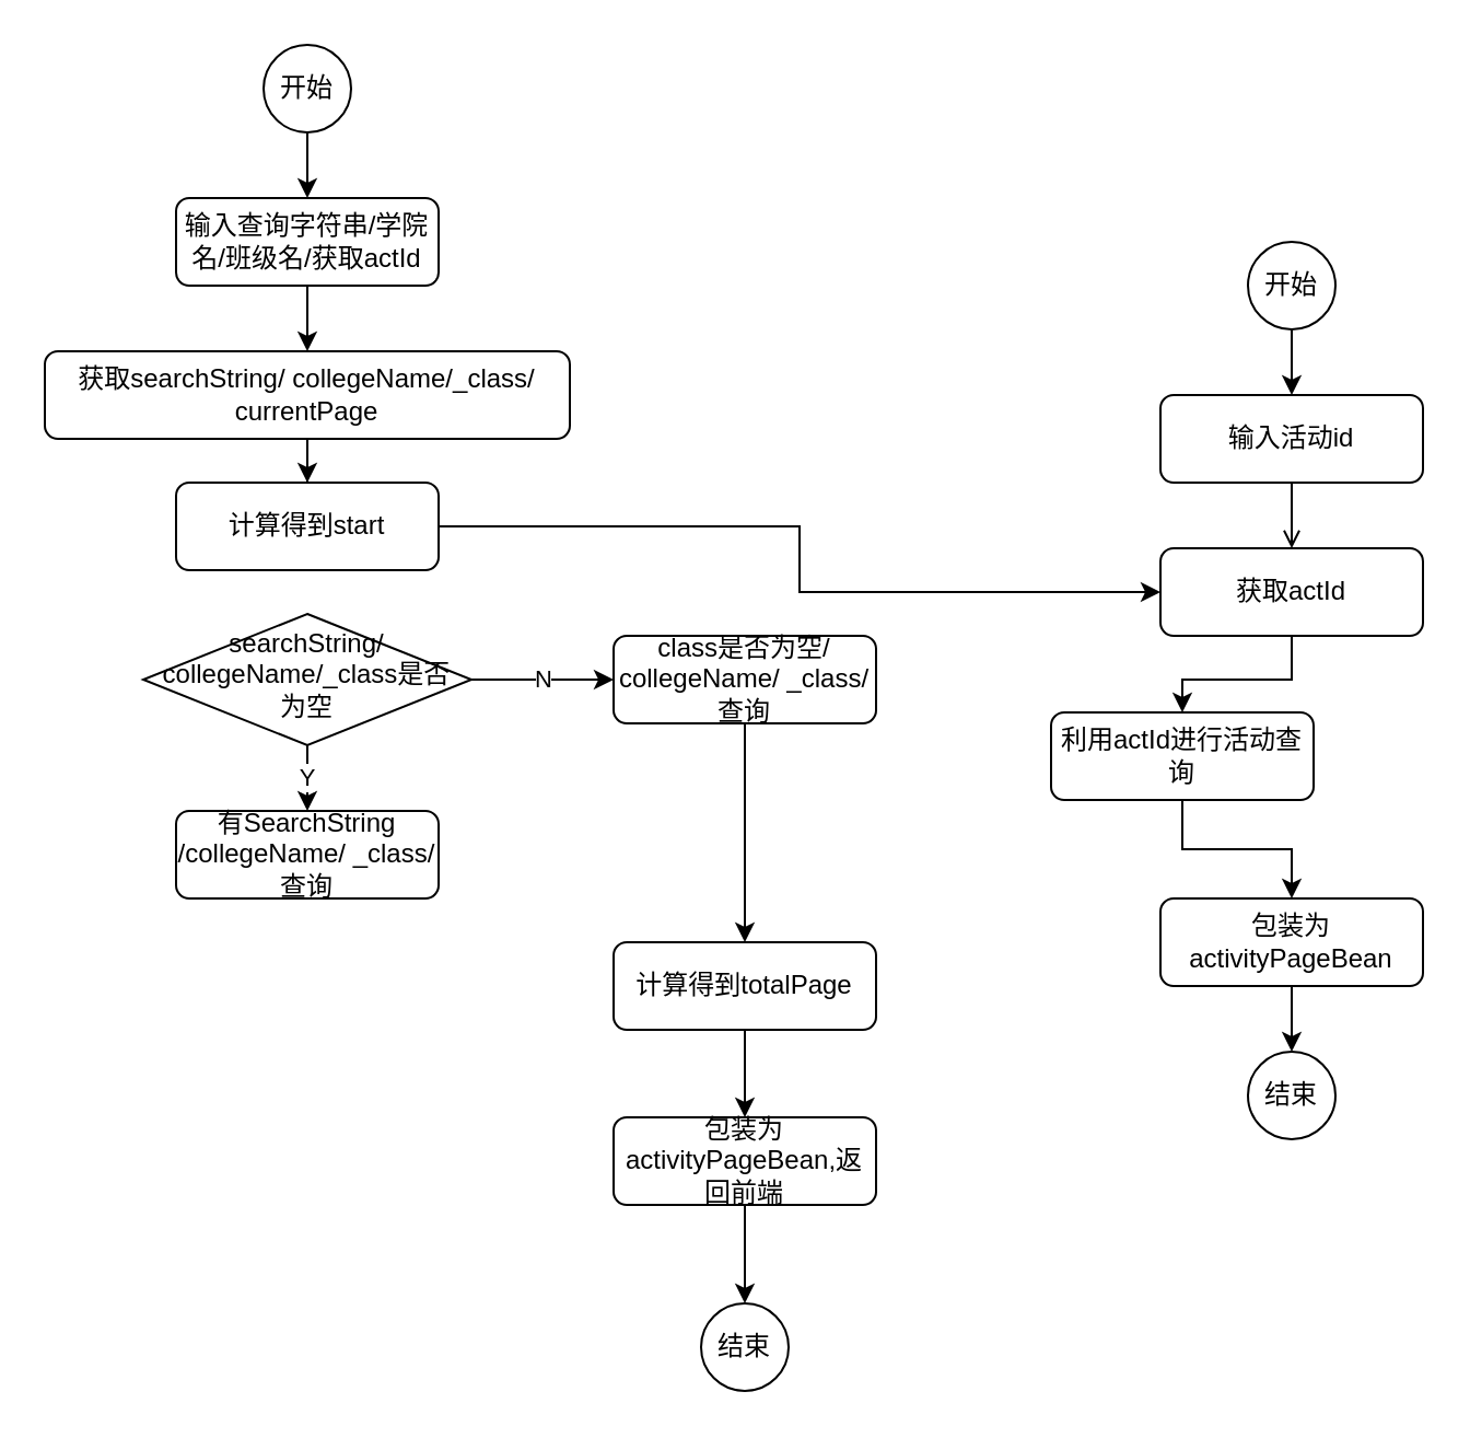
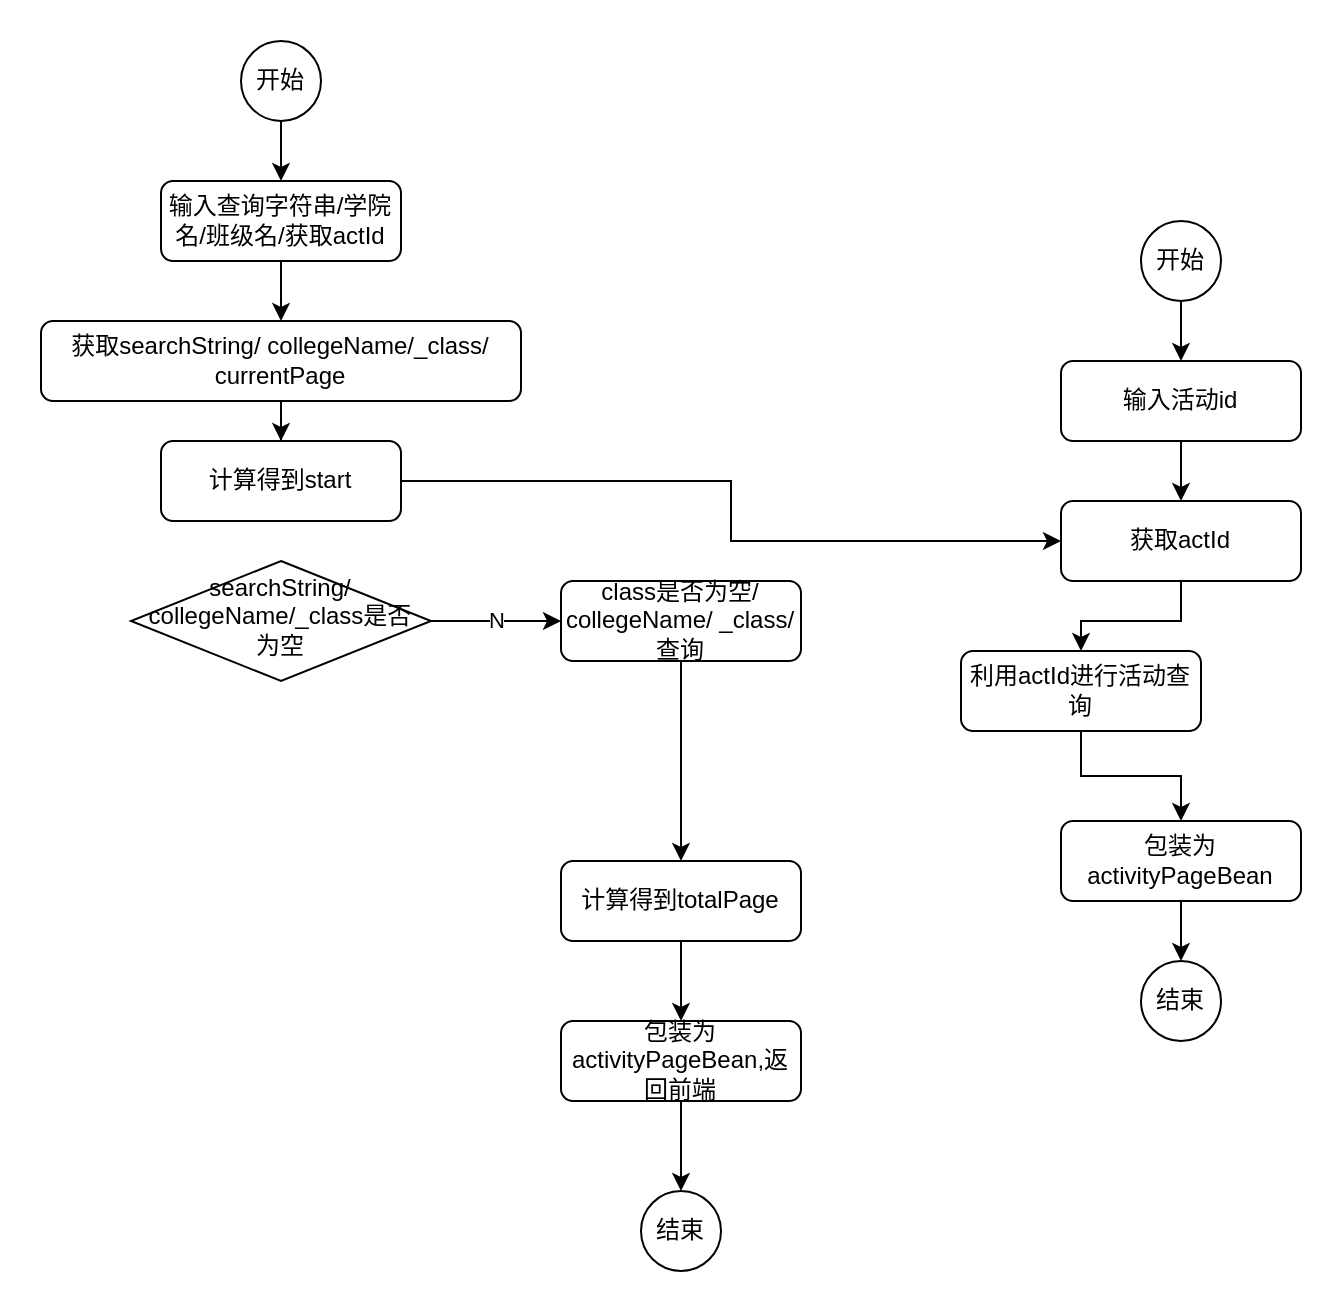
  <mxCell id="0" />
  <mxCell id="1" parent="0" />
  <mxCell id="2" style="edgeStyle=orthogonalEdgeStyle;rounded=0;orthogonalLoop=1;jettySize=auto;html=1;" parent="1" source="3" target="10" edge="1"><mxGeometry relative="1" as="geometry" /></mxCell>
  <mxCell id="3" value="获取searchString/ collegeName/_class/ currentPage" style="rounded=1;whiteSpace=wrap;html=1;fontSize=12;glass=0;strokeWidth=1;shadow=0;" parent="1" vertex="1"><mxGeometry x="20" y="160" width="240" height="40" as="geometry" /></mxCell>
  <mxCell id="4" value="N" style="edgeStyle=orthogonalEdgeStyle;rounded=0;orthogonalLoop=1;jettySize=auto;html=1;entryX=0;entryY=0.5;entryDx=0;entryDy=0;" parent="1" source="6" target="8" edge="1"><mxGeometry relative="1" as="geometry" /></mxCell>
- <mxCell id="5" value="Y" style="edgeStyle=orthogonalEdgeStyle;rounded=0;orthogonalLoop=1;jettySize=auto;html=1;entryX=0.5;entryY=0;entryDx=0;entryDy=0;" parent="1" source="6" target="11" edge="1"><mxGeometry relative="1" as="geometry"><mxPoint x="140" y="400" as="targetPoint" /></mxGeometry></mxCell>
  <mxCell id="6" value="searchString/ collegeName/_class是否为空" style="rhombus;whiteSpace=wrap;html=1;shadow=0;fontFamily=Helvetica;fontSize=12;align=center;strokeWidth=1;spacing=6;spacingTop=-4;" parent="1" vertex="1"><mxGeometry x="65" y="280" width="150" height="60" as="geometry" /></mxCell>
  <mxCell id="7" style="edgeStyle=orthogonalEdgeStyle;rounded=0;orthogonalLoop=1;jettySize=auto;html=1;" parent="1" source="8" target="15" edge="1"><mxGeometry relative="1" as="geometry" /></mxCell>
  <mxCell id="8" value="class是否为空/ collegeName/ _class/&lt;br&gt;查询" style="rounded=1;whiteSpace=wrap;html=1;fontSize=12;glass=0;strokeWidth=1;shadow=0;" parent="1" vertex="1"><mxGeometry x="280" y="290" width="120" height="40" as="geometry" /></mxCell>
  <mxCell id="9" style="edgeStyle=orthogonalEdgeStyle;rounded=0;orthogonalLoop=1;jettySize=auto;html=1;" parent="1" source="10" target="21" edge="1"><mxGeometry relative="1" as="geometry" /></mxCell>
  <mxCell id="10" value="计算得到start" style="rounded=1;whiteSpace=wrap;html=1;fontSize=12;glass=0;strokeWidth=1;shadow=0;" parent="1" vertex="1"><mxGeometry x="80" y="220" width="120" height="40" as="geometry" /></mxCell>
- <mxCell id="11" value="有SearchString /collegeName/ _class/&lt;br&gt;查询" style="rounded=1;whiteSpace=wrap;html=1;fontSize=12;glass=0;strokeWidth=1;shadow=0;" parent="1" vertex="1"><mxGeometry x="80" y="370" width="120" height="40" as="geometry" /></mxCell>
  <mxCell id="12" style="edgeStyle=orthogonalEdgeStyle;rounded=0;orthogonalLoop=1;jettySize=auto;html=1;entryX=0.5;entryY=0;entryDx=0;entryDy=0;" parent="1" source="13" target="3" edge="1"><mxGeometry relative="1" as="geometry" /></mxCell>
  <mxCell id="13" value="输入查询字符串/学院名/班级名/获取actId" style="rounded=1;whiteSpace=wrap;html=1;fontSize=12;glass=0;strokeWidth=1;shadow=0;" parent="1" vertex="1"><mxGeometry x="80" y="90" width="120" height="40" as="geometry" /></mxCell>
  <mxCell id="14" style="edgeStyle=orthogonalEdgeStyle;rounded=0;orthogonalLoop=1;jettySize=auto;html=1;entryX=0.5;entryY=0;entryDx=0;entryDy=0;" parent="1" source="15" target="17" edge="1"><mxGeometry relative="1" as="geometry" /></mxCell>
  <mxCell id="15" value="计算得到totalPage" style="rounded=1;whiteSpace=wrap;html=1;fontSize=12;glass=0;strokeWidth=1;shadow=0;" parent="1" vertex="1"><mxGeometry x="280" y="430" width="120" height="40" as="geometry" /></mxCell>
  <mxCell id="16" style="edgeStyle=orthogonalEdgeStyle;rounded=0;orthogonalLoop=1;jettySize=auto;html=1;entryX=0.5;entryY=0;entryDx=0;entryDy=0;" edge="1" parent="1" source="17" target="28"><mxGeometry relative="1" as="geometry" /></mxCell>
  <mxCell id="17" value="包装为activityPageBean,返回前端" style="rounded=1;whiteSpace=wrap;html=1;fontSize=12;glass=0;strokeWidth=1;shadow=0;" parent="1" vertex="1"><mxGeometry x="280" y="510" width="120" height="40" as="geometry" /></mxCell>
- <mxCell id="18" style="edgeStyle=orthogonalEdgeStyle;rounded=0;orthogonalLoop=1;jettySize=auto;html=1;entryX=0.5;entryY=0;entryDx=0;entryDy=0;endArrow=open;" parent="1" source="19" target="21" edge="1"><mxGeometry relative="1" as="geometry" /></mxCell>
+ <mxCell id="18" style="edgeStyle=orthogonalEdgeStyle;rounded=0;orthogonalLoop=1;jettySize=auto;html=1;entryX=0.5;entryY=0;entryDx=0;entryDy=0;" parent="1" source="19" target="21" edge="1"><mxGeometry relative="1" as="geometry" /></mxCell>
  <mxCell id="19" value="输入活动id" style="rounded=1;whiteSpace=wrap;html=1;fontSize=12;glass=0;strokeWidth=1;shadow=0;" parent="1" vertex="1"><mxGeometry x="530" y="180" width="120" height="40" as="geometry" /></mxCell>
  <mxCell id="20" style="edgeStyle=orthogonalEdgeStyle;rounded=0;orthogonalLoop=1;jettySize=auto;html=1;entryX=0.5;entryY=0;entryDx=0;entryDy=0;" parent="1" source="21" target="23" edge="1"><mxGeometry relative="1" as="geometry" /></mxCell>
  <mxCell id="21" value="获取actId" style="rounded=1;whiteSpace=wrap;html=1;fontSize=12;glass=0;strokeWidth=1;shadow=0;" parent="1" vertex="1"><mxGeometry x="530" y="250" width="120" height="40" as="geometry" /></mxCell>
  <mxCell id="22" style="edgeStyle=orthogonalEdgeStyle;rounded=0;orthogonalLoop=1;jettySize=auto;html=1;" parent="1" source="23" target="25" edge="1"><mxGeometry relative="1" as="geometry" /></mxCell>
  <mxCell id="23" value="利用actId进行活动查询" style="rounded=1;whiteSpace=wrap;html=1;fontSize=12;glass=0;strokeWidth=1;shadow=0;" parent="1" vertex="1"><mxGeometry x="480" y="325" width="120" height="40" as="geometry" /></mxCell>
  <mxCell id="24" style="edgeStyle=orthogonalEdgeStyle;rounded=0;orthogonalLoop=1;jettySize=auto;html=1;entryX=0.5;entryY=0;entryDx=0;entryDy=0;" edge="1" parent="1" source="25" target="31"><mxGeometry relative="1" as="geometry" /></mxCell>
  <mxCell id="25" value="包装为activityPageBean" style="rounded=1;whiteSpace=wrap;html=1;fontSize=12;glass=0;strokeWidth=1;shadow=0;" parent="1" vertex="1"><mxGeometry x="530" y="410" width="120" height="40" as="geometry" /></mxCell>
  <mxCell id="26" style="edgeStyle=orthogonalEdgeStyle;rounded=0;orthogonalLoop=1;jettySize=auto;html=1;entryX=0.5;entryY=0;entryDx=0;entryDy=0;" edge="1" parent="1" source="27" target="13"><mxGeometry relative="1" as="geometry" /></mxCell>
  <mxCell id="27" value="开始" style="ellipse;whiteSpace=wrap;html=1;aspect=fixed;" vertex="1" parent="1"><mxGeometry x="120" y="20" width="40" height="40" as="geometry" /></mxCell>
  <mxCell id="28" value="结束" style="ellipse;whiteSpace=wrap;html=1;aspect=fixed;" vertex="1" parent="1"><mxGeometry x="320" y="595" width="40" height="40" as="geometry" /></mxCell>
  <mxCell id="29" style="edgeStyle=orthogonalEdgeStyle;rounded=0;orthogonalLoop=1;jettySize=auto;html=1;" edge="1" parent="1" source="30" target="19"><mxGeometry relative="1" as="geometry" /></mxCell>
  <mxCell id="30" value="开始" style="ellipse;whiteSpace=wrap;html=1;aspect=fixed;" vertex="1" parent="1"><mxGeometry x="570" y="110" width="40" height="40" as="geometry" /></mxCell>
  <mxCell id="31" value="结束" style="ellipse;whiteSpace=wrap;html=1;aspect=fixed;" vertex="1" parent="1"><mxGeometry x="570" y="480" width="40" height="40" as="geometry" /></mxCell>
